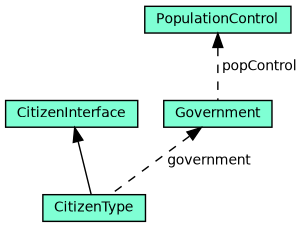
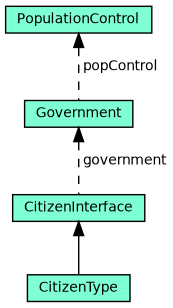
  digraph {
    node [color=black fillcolor=aquamarine fontname=Helvetica fontsize=10 shape=record style=filled]
    edge [color=black dir=back fontname=Helvetica fontsize=10 labelfontname=Helvetica labelfontsize=10 style=dashed]
    n1 [height=0.2 label=CitizenType width=0.4]
    n2 [height=0.2 label=CitizenInterface width=0.4]
    n3 [height=0.2 label=Government width=0.4]
    n4 [height=0.2 label=PopulationControl width=0.4]
    n2 -> n1 [style=solid]
-   n3 -> n1 [label=" government"]
+   n3 -> n2 [label=" government"]
    n4 -> n3 [label=" popControl"]
  }
